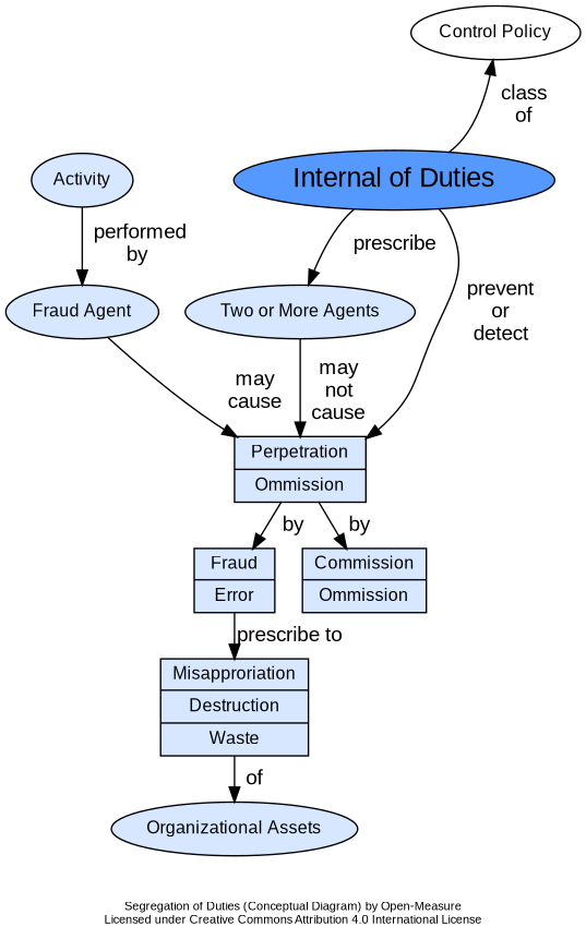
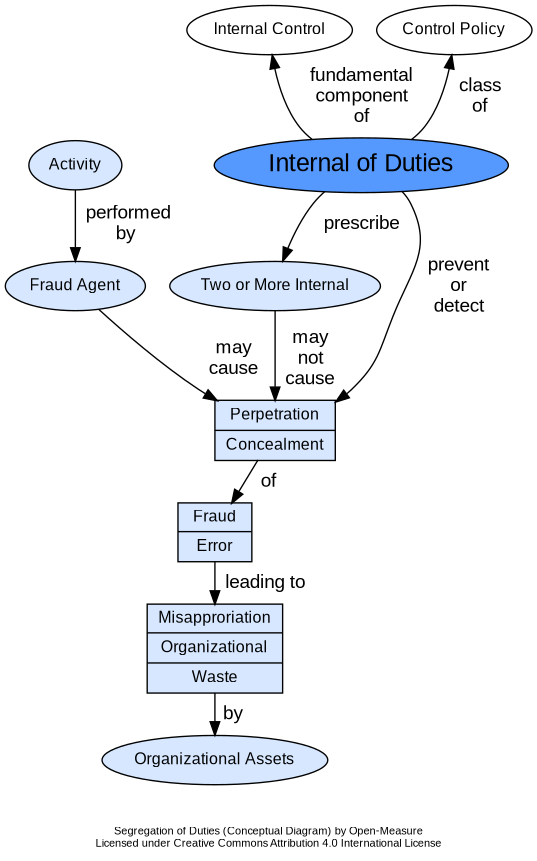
  digraph {
    compound=true
    fontname="Liberation Sans"
    fontsize=8
    label="Segregation of Duties (Conceptual Diagram) by Open-Measure\nLicensed under Creative Commons Attribution 4.0 International License"
    newrank=true
    packmode=clust
    rankdir=TB
    ranksep=0
    splines=curve
    node [fillcolor="#d6e7ff" fontname="Liberation Sans" fontsize=12 shape=ellipse style=filled]
    edge [fontname="Liberation Sans" minlen=1]
-   n1 [label="Two or More Agents"]
+   n1 [label="Two or More Internal"]
    n2 [label="Fraud Agent"]
-   n3 [color=black fontcolor=black label="{<perpetration>Perpetration|<concealment>Ommission}" shape=record]
+   n3 [color=black fontcolor=black label="{<perpetration>Perpetration|<concealment>Concealment}" shape=record]
+   n4 [fillcolor="#ffffff" label="Internal Control"]
    n5 [fillcolor="#5599ff" fontsize=18 label="Internal of Duties"]
    n6 [color=black fontcolor=black label="{<fraud> Fraud|<error> Error}" shape=record]
-   n7 [color=black fontcolor=black label="{<commission> Commission|<ommission> Ommission}" shape=record]
    n8 [fillcolor="#ffffff" label="Control Policy"]
-   n9 [color=black fontcolor=black label="{<misappropriation> Misapproriation|<destruction> Destruction|<waste> Waste}" shape=record]
+   n9 [color=black fontcolor=black label="{<misappropriation> Misapproriation|<destruction> Organizational|<waste> Waste}" shape=record]
    n10 [label="Organizational Assets"]
    n11 [label=Activity]
    subgraph sub_1 {
      rank=same
      n1
      n2
    }
    n1 -> n3 [label="  may  \n  not  \n  cause  "]
    n2 -> n3 [label="  may  \n  cause  "]
-   n3 -> n6 [label="  by  "]
-   n3 -> n7 [label="  by  "]
+   n3 -> n6 [label="  of  "]
+   n4 -> n5 [dir=back label="  fundamental  \n  component  \n  of  " weight=10]
    n5 -> n1 [label="  prescribe  "]
    n5 -> n3 [label="  prevent  \n  or  \n  detect  "]
-   n6 -> n9 [label="  prescribe to  "]
+   n6 -> n9 [label="  leading to  "]
    n8 -> n5 [dir=back label="  class  \n  of  " weight=10]
-   n9 -> n10 [label="  of  "]
+   n9 -> n10 [label="  by  "]
    n11 -> n2 [label="  performed \n  by  "]
  }
